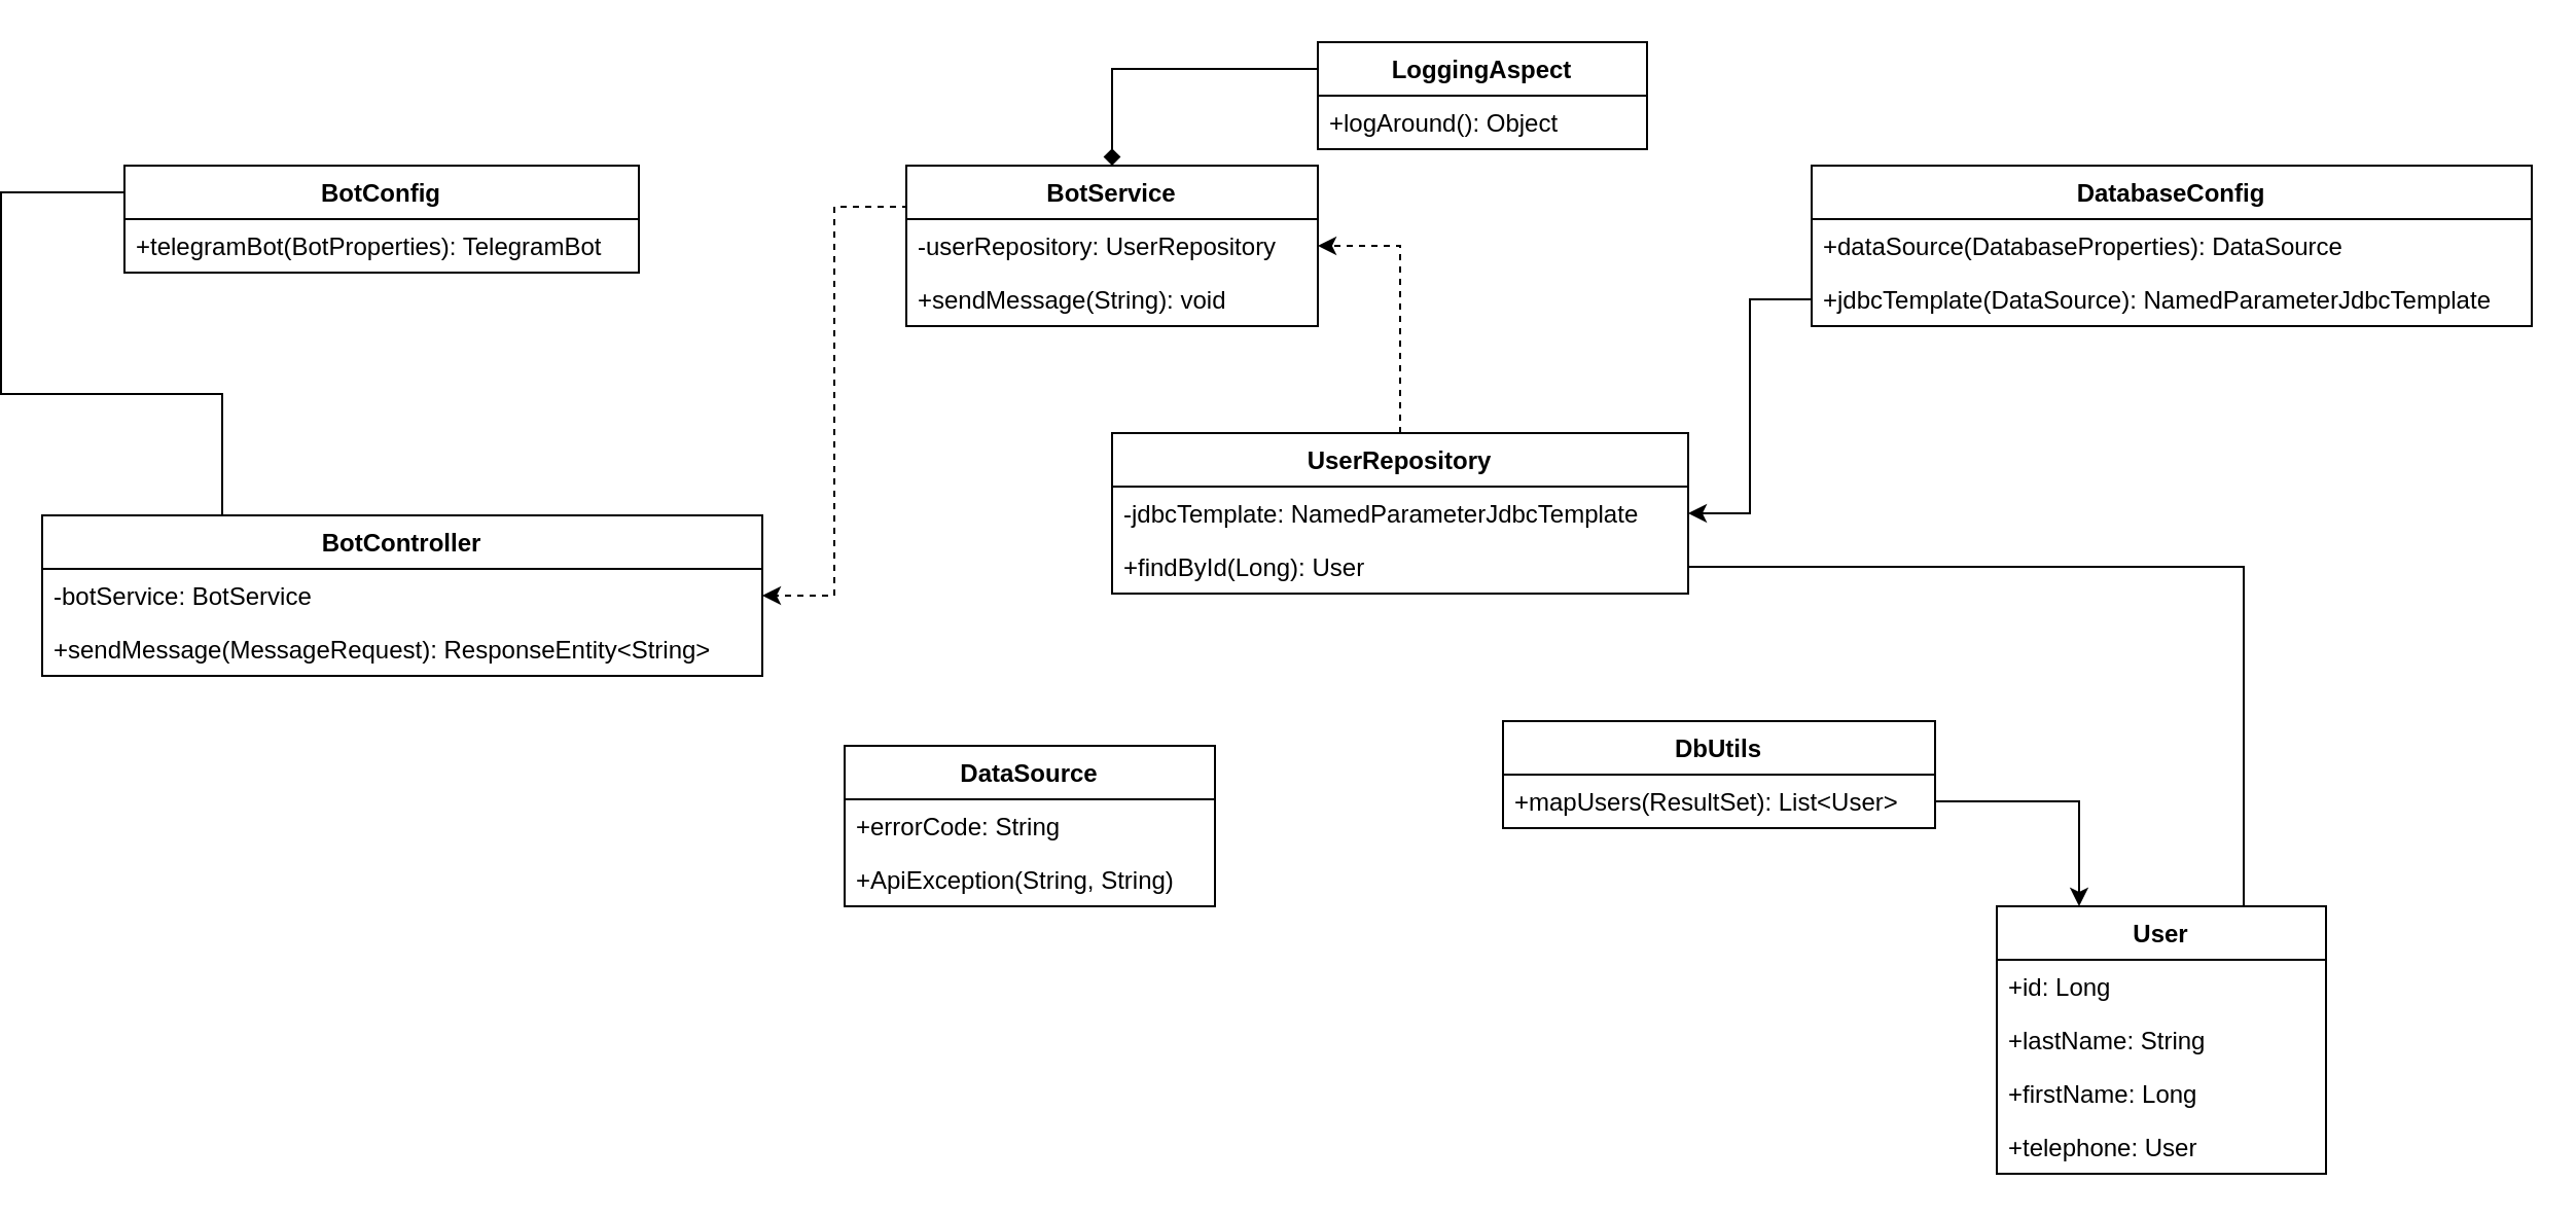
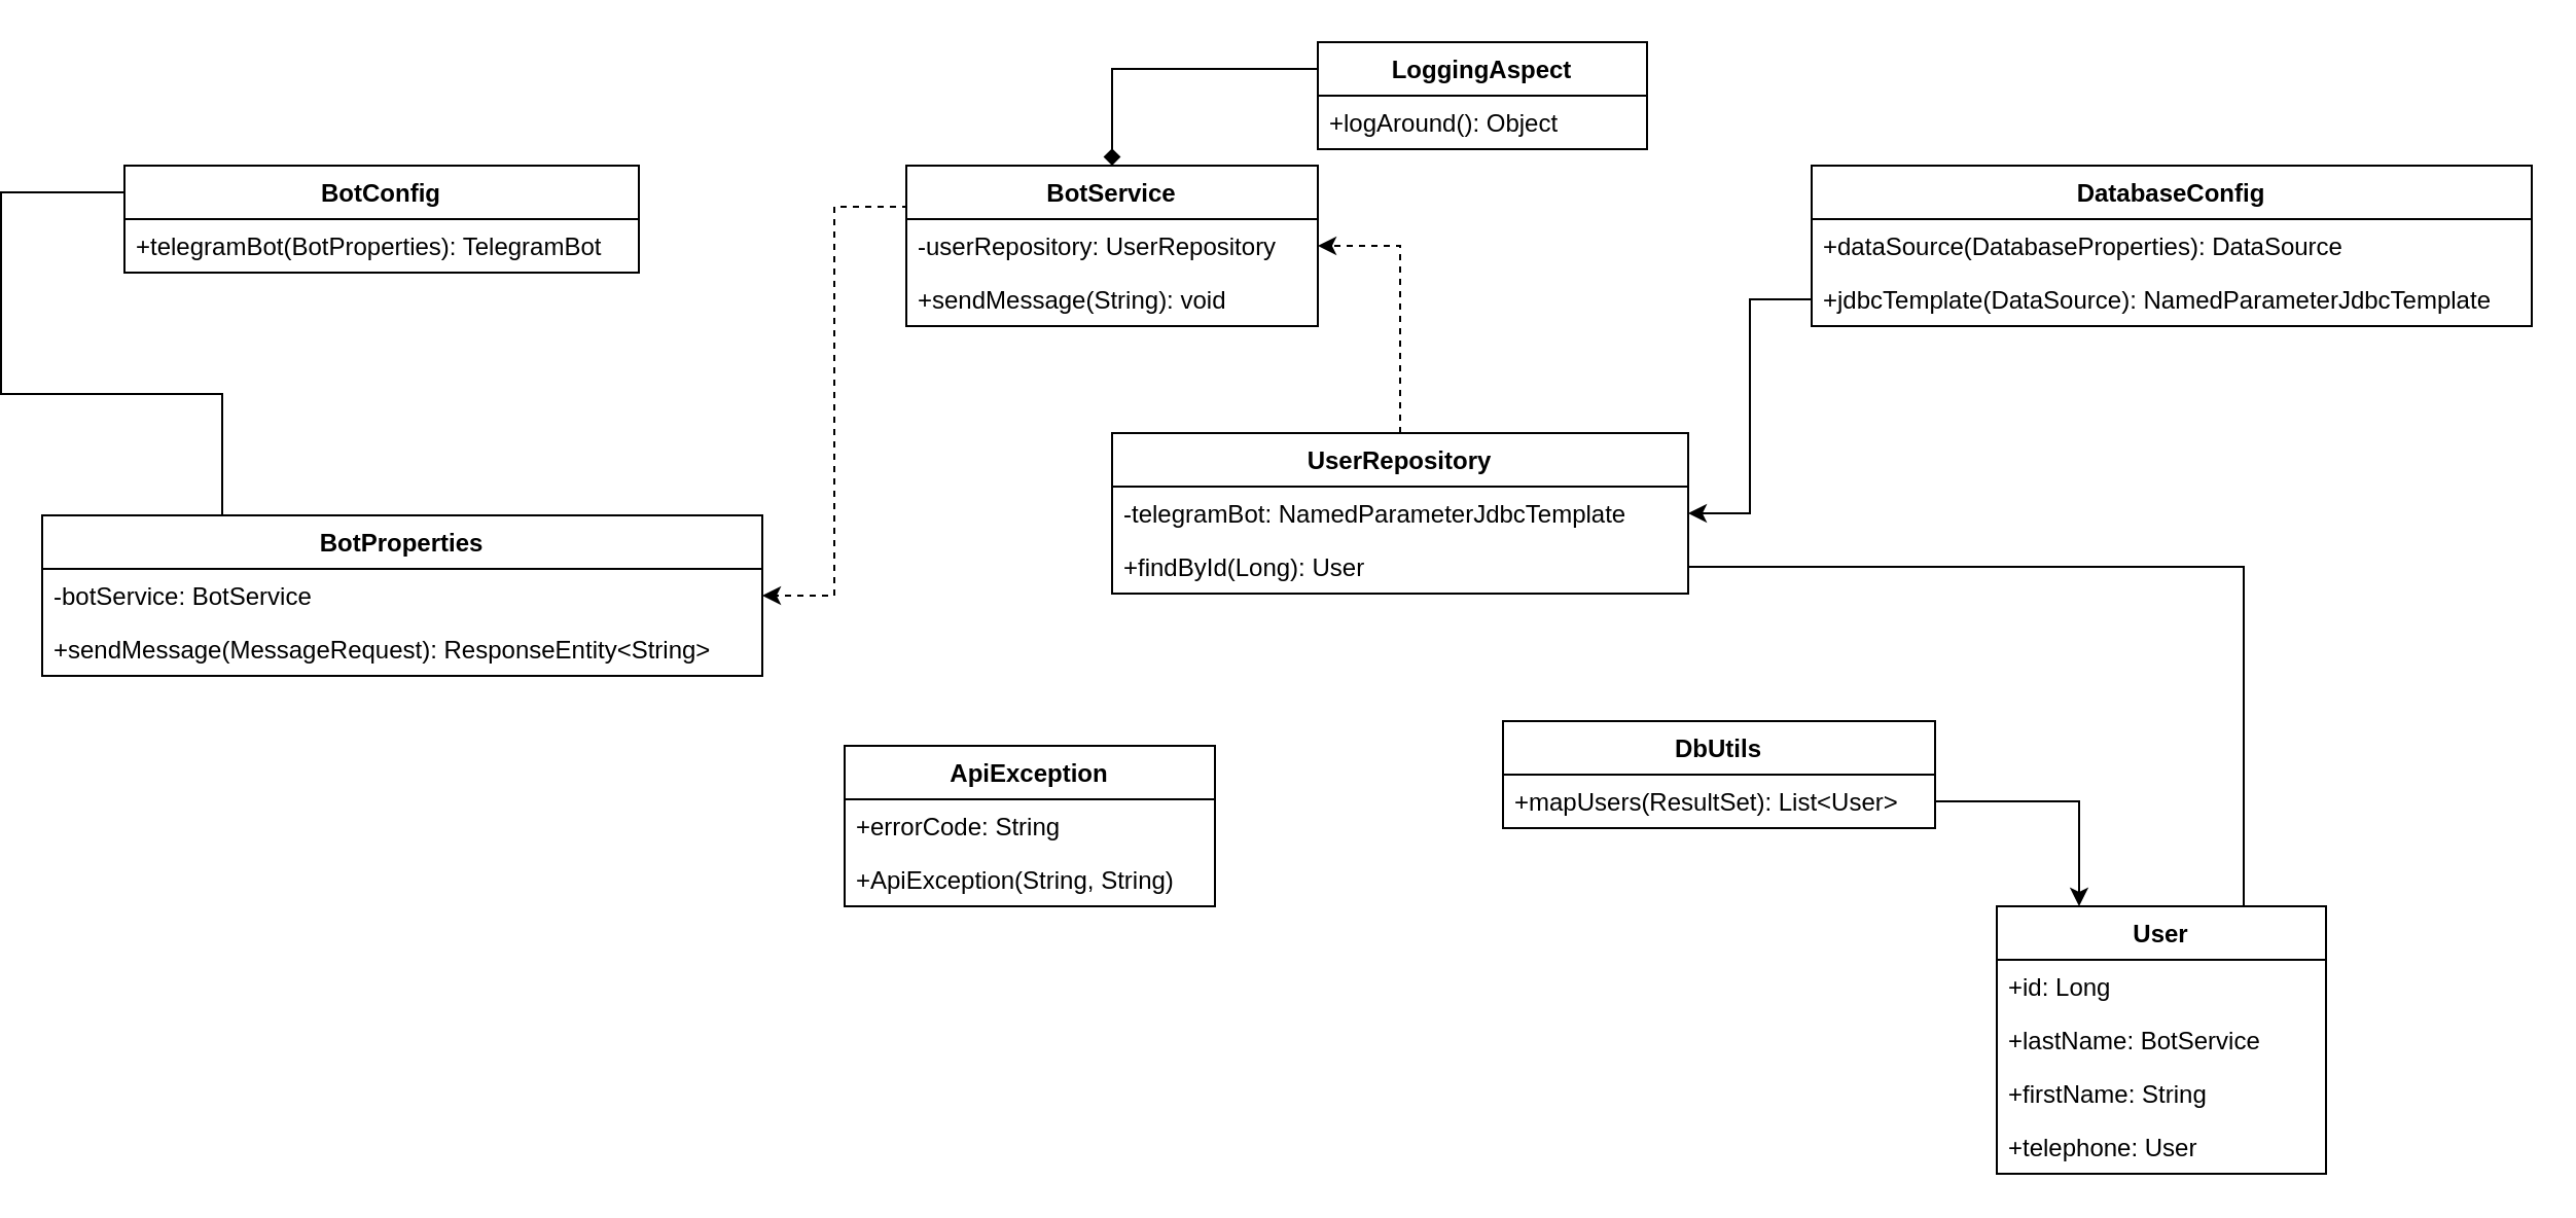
  <mxCell id="0" />
  <mxCell id="1" parent="0" />
  <mxCell id="2" value="BotConfig" style="swimlane;fontStyle=1;childLayout=stackLayout;horizontal=1;startSize=26;horizontalStack=0;resizeParent=1;resizeParentMax=0;resizeLast=0;collapsible=1;marginBottom=0;" vertex="1" parent="1"><mxGeometry x="60" y="80" width="250" height="52" as="geometry" /></mxCell>
  <mxCell id="3" value="+telegramBot(BotProperties): TelegramBot" style="text;strokeColor=none;fillColor=none;align=left;verticalAlign=top;spacingLeft=4;spacingRight=4;overflow=hidden;rotatable=0;points=[[0,0.5],[1,0.5]];portConstraint=eastwest;" vertex="1" parent="2"><mxGeometry y="26" width="250" height="26" as="geometry" /></mxCell>
  <mxCell id="4" value="DatabaseConfig" style="swimlane;fontStyle=1;childLayout=stackLayout;horizontal=1;startSize=26;horizontalStack=0;resizeParent=1;resizeParentMax=0;resizeLast=0;collapsible=1;marginBottom=0;" vertex="1" parent="1"><mxGeometry x="880" y="80" width="350" height="78" as="geometry" /></mxCell>
  <mxCell id="5" value="+dataSource(DatabaseProperties): DataSource" style="text;strokeColor=none;fillColor=none;align=left;verticalAlign=top;spacingLeft=4;spacingRight=4;overflow=hidden;rotatable=0;points=[[0,0.5],[1,0.5]];portConstraint=eastwest;" vertex="1" parent="4"><mxGeometry y="26" width="350" height="26" as="geometry" /></mxCell>
  <mxCell id="6" value="+jdbcTemplate(DataSource): NamedParameterJdbcTemplate" style="text;strokeColor=none;fillColor=none;align=left;verticalAlign=top;spacingLeft=4;spacingRight=4;overflow=hidden;rotatable=0;points=[[0,0.5],[1,0.5]];portConstraint=eastwest;" vertex="1" parent="4"><mxGeometry y="52" width="350" height="26" as="geometry" /></mxCell>
  <mxCell id="7" value="BotService" style="swimlane;fontStyle=1;childLayout=stackLayout;horizontal=1;startSize=26;horizontalStack=0;resizeParent=1;resizeParentMax=0;resizeLast=0;collapsible=1;marginBottom=0;" vertex="1" parent="1"><mxGeometry x="440" y="80" width="200" height="78" as="geometry" /></mxCell>
  <mxCell id="8" value="-userRepository: UserRepository" style="text;strokeColor=none;fillColor=none;align=left;verticalAlign=top;spacingLeft=4;spacingRight=4;overflow=hidden;rotatable=0;points=[[0,0.5],[1,0.5]];portConstraint=eastwest;" vertex="1" parent="7"><mxGeometry y="26" width="200" height="26" as="geometry" /></mxCell>
  <mxCell id="9" value="+sendMessage(String): void" style="text;strokeColor=none;fillColor=none;align=left;verticalAlign=top;spacingLeft=4;spacingRight=4;overflow=hidden;rotatable=0;points=[[0,0.5],[1,0.5]];portConstraint=eastwest;" vertex="1" parent="7"><mxGeometry y="52" width="200" height="26" as="geometry" /></mxCell>
  <mxCell id="10" style="edgeStyle=orthogonalEdgeStyle;rounded=0;orthogonalLoop=1;jettySize=auto;html=1;exitX=0.25;exitY=0;exitDx=0;exitDy=0;entryX=0;entryY=0.25;entryDx=0;entryDy=0;endArrow=none;" edge="1" parent="1" source="11" target="2"><mxGeometry relative="1" as="geometry" /></mxCell>
- <mxCell id="11" value="BotController" style="swimlane;fontStyle=1;childLayout=stackLayout;horizontal=1;startSize=26;horizontalStack=0;resizeParent=1;resizeParentMax=0;resizeLast=0;collapsible=1;marginBottom=0;" vertex="1" parent="1"><mxGeometry x="20" y="250" width="350" height="78" as="geometry" /></mxCell>
+ <mxCell id="11" value="BotProperties" style="swimlane;fontStyle=1;childLayout=stackLayout;horizontal=1;startSize=26;horizontalStack=0;resizeParent=1;resizeParentMax=0;resizeLast=0;collapsible=1;marginBottom=0;" vertex="1" parent="1"><mxGeometry x="20" y="250" width="350" height="78" as="geometry" /></mxCell>
  <mxCell id="12" value="-botService: BotService" style="text;strokeColor=none;fillColor=none;align=left;verticalAlign=top;spacingLeft=4;spacingRight=4;overflow=hidden;rotatable=0;points=[[0,0.5],[1,0.5]];portConstraint=eastwest;" vertex="1" parent="11"><mxGeometry y="26" width="350" height="26" as="geometry" /></mxCell>
  <mxCell id="13" value="+sendMessage(MessageRequest): ResponseEntity&lt;String&gt;" style="text;strokeColor=none;fillColor=none;align=left;verticalAlign=top;spacingLeft=4;spacingRight=4;overflow=hidden;rotatable=0;points=[[0,0.5],[1,0.5]];portConstraint=eastwest;" vertex="1" parent="11"><mxGeometry y="52" width="350" height="26" as="geometry" /></mxCell>
  <mxCell id="14" style="edgeStyle=orthogonalEdgeStyle;rounded=0;orthogonalLoop=1;jettySize=auto;html=1;exitX=0;exitY=0.25;exitDx=0;exitDy=0;entryX=0.5;entryY=0;entryDx=0;entryDy=0;endArrow=diamond;" edge="1" parent="1" source="15" target="7"><mxGeometry relative="1" as="geometry" /></mxCell>
  <mxCell id="15" value="LoggingAspect" style="swimlane;fontStyle=1;childLayout=stackLayout;horizontal=1;startSize=26;horizontalStack=0;resizeParent=1;resizeParentMax=0;resizeLast=0;collapsible=1;marginBottom=0;" vertex="1" parent="1"><mxGeometry x="640" y="20" width="160" height="52" as="geometry" /></mxCell>
  <mxCell id="16" value="+logAround(): Object" style="text;strokeColor=none;fillColor=none;align=left;verticalAlign=top;spacingLeft=4;spacingRight=4;overflow=hidden;rotatable=0;points=[[0,0.5],[1,0.5]];portConstraint=eastwest;" vertex="1" parent="15"><mxGeometry y="26" width="160" height="26" as="geometry" /></mxCell>
  <mxCell id="17" style="edgeStyle=orthogonalEdgeStyle;rounded=0;orthogonalLoop=1;jettySize=auto;html=1;exitX=0.5;exitY=0;exitDx=0;exitDy=0;entryX=1;entryY=0.5;entryDx=0;entryDy=0;dashed=1;" edge="1" parent="1" source="18" target="8"><mxGeometry relative="1" as="geometry" /></mxCell>
  <mxCell id="18" value="UserRepository" style="swimlane;fontStyle=1;childLayout=stackLayout;horizontal=1;startSize=26;horizontalStack=0;resizeParent=1;resizeParentMax=0;resizeLast=0;collapsible=1;marginBottom=0;" vertex="1" parent="1"><mxGeometry x="540" y="210" width="280" height="78" as="geometry" /></mxCell>
- <mxCell id="19" value="-jdbcTemplate: NamedParameterJdbcTemplate" style="text;strokeColor=none;fillColor=none;align=left;verticalAlign=top;spacingLeft=4;spacingRight=4;overflow=hidden;rotatable=0;points=[[0,0.5],[1,0.5]];portConstraint=eastwest;" vertex="1" parent="18"><mxGeometry y="26" width="280" height="26" as="geometry" /></mxCell>
+ <mxCell id="19" value="-telegramBot: NamedParameterJdbcTemplate" style="text;strokeColor=none;fillColor=none;align=left;verticalAlign=top;spacingLeft=4;spacingRight=4;overflow=hidden;rotatable=0;points=[[0,0.5],[1,0.5]];portConstraint=eastwest;" vertex="1" parent="18"><mxGeometry y="26" width="280" height="26" as="geometry" /></mxCell>
  <mxCell id="20" value="+findById(Long): User" style="text;strokeColor=none;fillColor=none;align=left;verticalAlign=top;spacingLeft=4;spacingRight=4;overflow=hidden;rotatable=0;points=[[0,0.5],[1,0.5]];portConstraint=eastwest;" vertex="1" parent="18"><mxGeometry y="52" width="280" height="26" as="geometry" /></mxCell>
  <mxCell id="21" style="edgeStyle=orthogonalEdgeStyle;rounded=0;orthogonalLoop=1;jettySize=auto;html=1;exitX=0.75;exitY=0;exitDx=0;exitDy=0;entryX=1;entryY=0.5;entryDx=0;entryDy=0;endArrow=none;" edge="1" parent="1" source="22" target="20"><mxGeometry relative="1" as="geometry" /></mxCell>
  <mxCell id="22" value="User" style="swimlane;fontStyle=1;childLayout=stackLayout;horizontal=1;startSize=26;horizontalStack=0;resizeParent=1;resizeParentMax=0;resizeLast=0;collapsible=1;marginBottom=0;" vertex="1" parent="1"><mxGeometry x="970" y="440" width="160" height="130" as="geometry" /></mxCell>
  <mxCell id="23" value="+id: Long" style="text;strokeColor=none;fillColor=none;align=left;verticalAlign=top;spacingLeft=4;spacingRight=4;overflow=hidden;rotatable=0;points=[[0,0.5],[1,0.5]];portConstraint=eastwest;" vertex="1" parent="22"><mxGeometry y="26" width="160" height="26" as="geometry" /></mxCell>
- <mxCell id="24" value="+lastName: String" style="text;strokeColor=none;fillColor=none;align=left;verticalAlign=top;spacingLeft=4;spacingRight=4;overflow=hidden;rotatable=0;points=[[0,0.5],[1,0.5]];portConstraint=eastwest;" vertex="1" parent="22"><mxGeometry y="52" width="160" height="26" as="geometry" /></mxCell>
- <mxCell id="25" value="+firstName: Long" style="text;strokeColor=none;fillColor=none;align=left;verticalAlign=top;spacingLeft=4;spacingRight=4;overflow=hidden;rotatable=0;points=[[0,0.5],[1,0.5]];portConstraint=eastwest;" vertex="1" parent="22"><mxGeometry y="78" width="160" height="26" as="geometry" /></mxCell>
+ <mxCell id="24" value="+lastName: BotService" style="text;strokeColor=none;fillColor=none;align=left;verticalAlign=top;spacingLeft=4;spacingRight=4;overflow=hidden;rotatable=0;points=[[0,0.5],[1,0.5]];portConstraint=eastwest;" vertex="1" parent="22"><mxGeometry y="52" width="160" height="26" as="geometry" /></mxCell>
+ <mxCell id="25" value="+firstName: String" style="text;strokeColor=none;fillColor=none;align=left;verticalAlign=top;spacingLeft=4;spacingRight=4;overflow=hidden;rotatable=0;points=[[0,0.5],[1,0.5]];portConstraint=eastwest;" vertex="1" parent="22"><mxGeometry y="78" width="160" height="26" as="geometry" /></mxCell>
  <mxCell id="26" value="+telephone: User" style="text;strokeColor=none;fillColor=none;align=left;verticalAlign=top;spacingLeft=4;spacingRight=4;overflow=hidden;rotatable=0;points=[[0,0.5],[1,0.5]];portConstraint=eastwest;" vertex="1" parent="22"><mxGeometry y="104" width="160" height="26" as="geometry" /></mxCell>
  <mxCell id="27" value="DbUtils" style="swimlane;fontStyle=1;childLayout=stackLayout;horizontal=1;startSize=26;horizontalStack=0;resizeParent=1;resizeParentMax=0;resizeLast=0;collapsible=1;marginBottom=0;" vertex="1" parent="1"><mxGeometry x="730" y="350" width="210" height="52" as="geometry" /></mxCell>
  <mxCell id="28" value="+mapUsers(ResultSet): List&lt;User&gt;" style="text;strokeColor=none;fillColor=none;align=left;verticalAlign=top;spacingLeft=4;spacingRight=4;overflow=hidden;rotatable=0;points=[[0,0.5],[1,0.5]];portConstraint=eastwest;" vertex="1" parent="27"><mxGeometry y="26" width="210" height="26" as="geometry" /></mxCell>
- <mxCell id="29" value="DataSource" style="swimlane;fontStyle=1;childLayout=stackLayout;horizontal=1;startSize=26;horizontalStack=0;resizeParent=1;resizeParentMax=0;resizeLast=0;collapsible=1;marginBottom=0;" vertex="1" parent="1"><mxGeometry x="410" y="362" width="180" height="78" as="geometry" /></mxCell>
+ <mxCell id="29" value="ApiException" style="swimlane;fontStyle=1;childLayout=stackLayout;horizontal=1;startSize=26;horizontalStack=0;resizeParent=1;resizeParentMax=0;resizeLast=0;collapsible=1;marginBottom=0;" vertex="1" parent="1"><mxGeometry x="410" y="362" width="180" height="78" as="geometry" /></mxCell>
  <mxCell id="30" value="+errorCode: String" style="text;strokeColor=none;fillColor=none;align=left;verticalAlign=top;spacingLeft=4;spacingRight=4;overflow=hidden;rotatable=0;points=[[0,0.5],[1,0.5]];portConstraint=eastwest;" vertex="1" parent="29"><mxGeometry y="26" width="180" height="26" as="geometry" /></mxCell>
  <mxCell id="31" value="+ApiException(String, String)" style="text;strokeColor=none;fillColor=none;align=left;verticalAlign=top;spacingLeft=4;spacingRight=4;overflow=hidden;rotatable=0;points=[[0,0.5],[1,0.5]];portConstraint=eastwest;" vertex="1" parent="29"><mxGeometry y="52" width="180" height="26" as="geometry" /></mxCell>
  <mxCell id="32" style="edgeStyle=orthogonalEdgeStyle;rounded=0;orthogonalLoop=1;jettySize=auto;html=1;exitX=0;exitY=0.5;exitDx=0;exitDy=0;entryX=1;entryY=0.5;entryDx=0;entryDy=0;dashed=1;" edge="1" parent="1" source="8" target="11"><mxGeometry relative="1" as="geometry"><Array as="points"><mxPoint x="440" y="100" /><mxPoint x="405" y="100" /><mxPoint x="405" y="289" /></Array></mxGeometry></mxCell>
  <mxCell id="33" style="edgeStyle=orthogonalEdgeStyle;rounded=0;orthogonalLoop=1;jettySize=auto;html=1;exitX=0;exitY=0.5;exitDx=0;exitDy=0;entryX=1;entryY=0.5;entryDx=0;entryDy=0;" edge="1" parent="1" source="6" target="19"><mxGeometry relative="1" as="geometry" /></mxCell>
  <mxCell id="34" style="edgeStyle=orthogonalEdgeStyle;rounded=0;orthogonalLoop=1;jettySize=auto;html=1;exitX=1;exitY=0.5;exitDx=0;exitDy=0;entryX=0.25;entryY=0;entryDx=0;entryDy=0;" edge="1" parent="1" source="28" target="22"><mxGeometry relative="1" as="geometry" /></mxCell>
